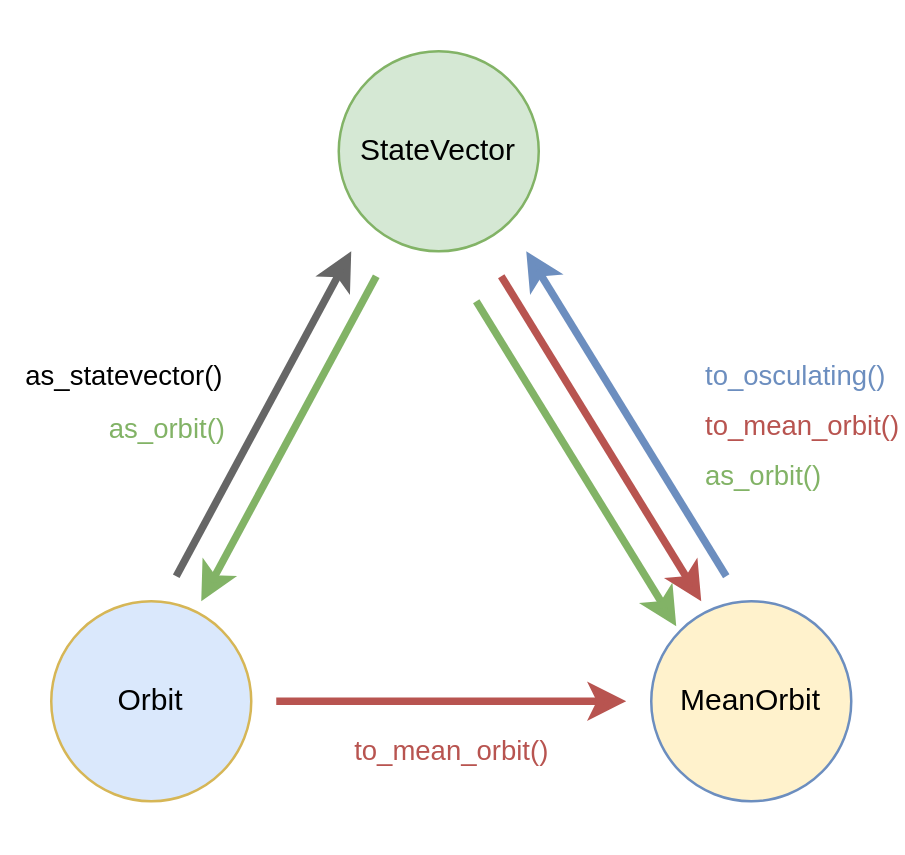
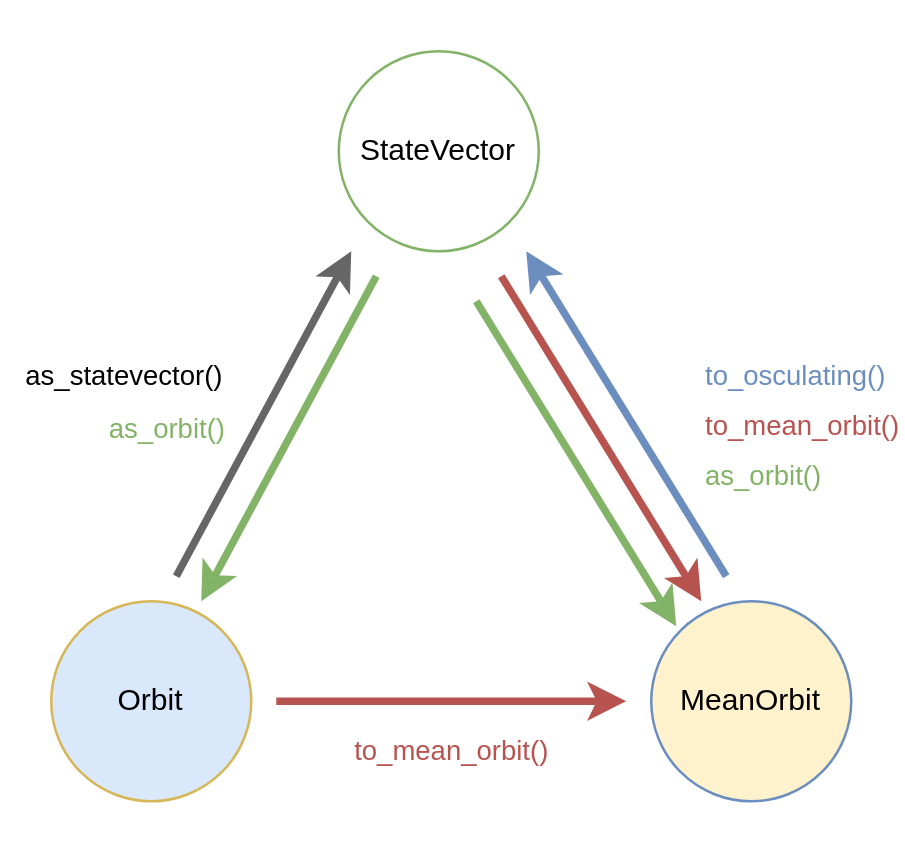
  <mxCell id="0" />
  <mxCell id="1" parent="0" />
- <mxCell id="2" value="StateVector" style="ellipse;whiteSpace=wrap;html=1;aspect=fixed;fillColor=#d5e8d4;strokeColor=#82b366;" parent="1" vertex="1"><mxGeometry x="135" y="20" width="80" height="80" as="geometry" /></mxCell>
+ <mxCell id="2" value="StateVector" style="ellipse;whiteSpace=wrap;html=1;aspect=fixed;fillColor=#ffffff;strokeColor=#82b366;" parent="1" vertex="1"><mxGeometry x="135" y="20" width="80" height="80" as="geometry" /></mxCell>
  <mxCell id="3" value="MeanOrbit" style="ellipse;whiteSpace=wrap;html=1;aspect=fixed;fillColor=#fff2cc;strokeColor=#6c8ebf;" parent="1" vertex="1"><mxGeometry x="260" y="240" width="80" height="80" as="geometry" /></mxCell>
  <mxCell id="4" value="Orbit" style="ellipse;whiteSpace=wrap;html=1;aspect=fixed;fillColor=#dae8fc;strokeColor=#d6b656;" parent="1" vertex="1"><mxGeometry x="20" y="240" width="80" height="80" as="geometry" /></mxCell>
  <mxCell id="5" value="as_statevector()" style="endArrow=classic;html=1;rounded=0;strokeWidth=3;align=right;fillColor=#f5f5f5;strokeColor=#666666;" parent="1" edge="1"><mxGeometry x="0.083" y="20" width="50" height="50" relative="1" as="geometry"><mxPoint x="70" y="230" as="sourcePoint" /><mxPoint x="140" y="100" as="targetPoint" /><mxPoint as="offset" /></mxGeometry></mxCell>
  <mxCell id="6" value="to_osculating()" style="endArrow=classic;rounded=0;labelBorderColor=none;textShadow=0;html=1;align=left;fillColor=#dae8fc;strokeColor=#6c8ebf;strokeWidth=3;fontColor=#6c8ebf;" parent="1" edge="1"><mxGeometry x="-0.039" y="-33" width="50" height="50" relative="1" as="geometry"><mxPoint x="290" y="230" as="sourcePoint" /><mxPoint x="210" y="100" as="targetPoint" /><mxPoint y="-1" as="offset" /></mxGeometry></mxCell>
  <mxCell id="7" value="to_mean_orbit()" style="endArrow=classic;html=1;rounded=0;fillColor=#f8cecc;strokeColor=#b85450;strokeWidth=3;endFill=1;align=left;fontColor=#b85450;" edge="1" parent="1"><mxGeometry x="0.219" y="37" width="50" height="50" relative="1" as="geometry"><mxPoint x="200" y="110" as="sourcePoint" /><mxPoint x="280" y="240" as="targetPoint" /><mxPoint as="offset" /></mxGeometry></mxCell>
  <mxCell id="8" value="to_mean_orbit()" style="endArrow=classic;html=1;rounded=0;fillColor=#f8cecc;strokeColor=#b85450;strokeWidth=3;endFill=1;align=center;fontColor=#b85450;" edge="1" parent="1"><mxGeometry y="-20" width="50" height="50" relative="1" as="geometry"><mxPoint x="110" y="280" as="sourcePoint" /><mxPoint x="250" y="280" as="targetPoint" /><mxPoint as="offset" /></mxGeometry></mxCell>
  <mxCell id="9" value="&lt;span style=&quot;color: rgba(0, 0, 0, 0); font-family: monospace; font-size: 0px; text-align: start; background-color: rgb(236, 236, 236);&quot;&gt;%3CmxGraphModel%3E%3Croot%3E%3CmxCell%20id%3D%220%22%2F%3E%3CmxCell%20id%3D%221%22%20parent%3D%220%22%2F%3E%3CmxCell%20id%3D%222%22%20value%3D%22as_orbit()%22%20style%3D%22edgeLabel%3Bhtml%3D1%3Balign%3Dleft%3BverticalAlign%3Dmiddle%3Bresizable%3D0%3Bpoints%3D%5B%5D%3BfontColor%3D%2382b366%3B%22%20vertex%3D%221%22%20connectable%3D%220%22%20parent%3D%221%22%3E%3CmxGeometry%20x%3D%22514%22%20y%3D%22330%22%20as%3D%22geometry%22%2F%3E%3C%2FmxCell%3E%3C%2Froot%3E%3C%2FmxGraphModel%3Eas_orbit()&lt;/span&gt;" style="endArrow=classic;html=1;rounded=0;fillColor=#d5e8d4;strokeColor=#82b366;strokeWidth=3;endFill=1;fontColor=#82b366;" edge="1" parent="1"><mxGeometry width="50" height="50" relative="1" as="geometry"><mxPoint x="150" y="110" as="sourcePoint" /><mxPoint x="80" y="240" as="targetPoint" /></mxGeometry></mxCell>
  <mxCell id="10" value="as_orbit()" style="edgeLabel;html=1;align=right;verticalAlign=middle;resizable=0;points=[];fontColor=light-dark(#82b366, #ededed);" vertex="1" connectable="0" parent="9"><mxGeometry x="0.028" y="5" relative="1" as="geometry"><mxPoint x="-28" y="-9" as="offset" /></mxGeometry></mxCell>
  <mxCell id="11" value="&lt;span style=&quot;color: rgba(0, 0, 0, 0); font-family: monospace; font-size: 0px; text-align: start; background-color: rgb(236, 236, 236);&quot;&gt;%3CmxGraphModel%3E%3Croot%3E%3CmxCell%20id%3D%220%22%2F%3E%3CmxCell%20id%3D%221%22%20parent%3D%220%22%2F%3E%3CmxCell%20id%3D%222%22%20value%3D%22as_orbit()%22%20style%3D%22edgeLabel%3Bhtml%3D1%3Balign%3Dleft%3BverticalAlign%3Dmiddle%3Bresizable%3D0%3Bpoints%3D%5B%5D%3BfontColor%3D%2382b366%3B%22%20vertex%3D%221%22%20connectable%3D%220%22%20parent%3D%221%22%3E%3CmxGeometry%20x%3D%22514%22%20y%3D%22330%22%20as%3D%22geometry%22%2F%3E%3C%2FmxCell%3E%3C%2Froot%3E%3C%2FmxGraphModel%3Eas_orbit()&lt;/span&gt;" style="endArrow=classic;html=1;rounded=0;fillColor=#d5e8d4;strokeColor=#82b366;strokeWidth=3;endFill=1;fontColor=#82b366;" edge="1" parent="1"><mxGeometry width="50" height="50" relative="1" as="geometry"><mxPoint x="190" y="120" as="sourcePoint" /><mxPoint x="270" y="250" as="targetPoint" /></mxGeometry></mxCell>
  <mxCell id="12" value="as_orbit()" style="edgeLabel;html=1;align=left;verticalAlign=middle;resizable=0;points=[];fontColor=light-dark(#82b366, #ededed);" vertex="1" connectable="0" parent="11"><mxGeometry x="0.028" y="5" relative="1" as="geometry"><mxPoint x="45" y="6" as="offset" /></mxGeometry></mxCell>
